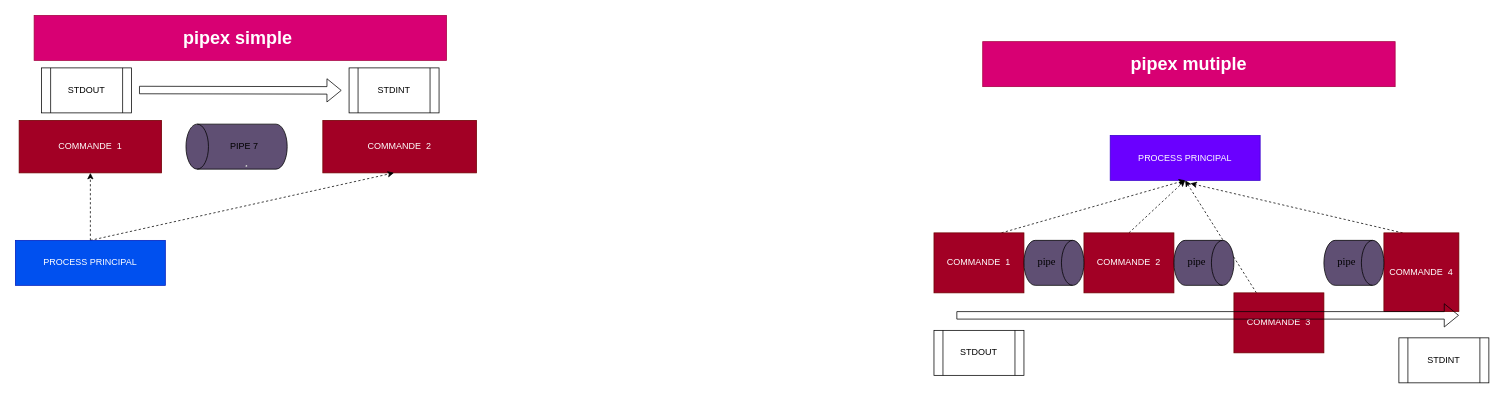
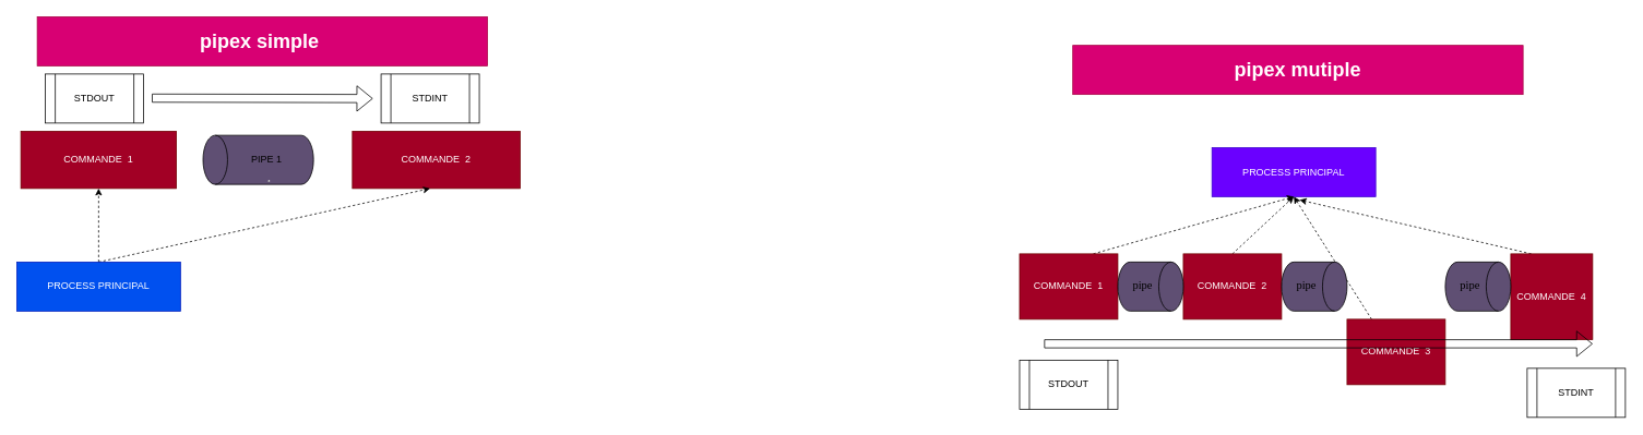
  <mxCell id="0" />
  <mxCell id="1" parent="0" />
  <mxCell id="2" value="COMMANDE&amp;nbsp; 1" style="rounded=0;whiteSpace=wrap;html=1;fillColor=#a20025;fontColor=#ffffff;strokeColor=#6F0000;" parent="1" vertex="1"><mxGeometry x="25" y="160" width="190" height="70" as="geometry" /></mxCell>
  <mxCell id="3" value="COMMANDE&amp;nbsp; 2" style="rounded=0;whiteSpace=wrap;html=1;fillColor=#a20025;fontColor=#ffffff;strokeColor=#6F0000;" parent="1" vertex="1"><mxGeometry x="430" y="160" width="205" height="70" as="geometry" /></mxCell>
  <mxCell id="4" value="&lt;hr&gt;" style="shape=cylinder3;whiteSpace=wrap;html=1;boundedLbl=1;backgroundOutline=1;size=15;rotation=-90;align=left;fillColor=#5F4F73;" parent="1" vertex="1"><mxGeometry x="285" y="127.5" width="60" height="135" as="geometry" /></mxCell>
- <mxCell id="5" value="PIPE 7" style="text;html=1;align=center;verticalAlign=middle;resizable=0;points=[];autosize=1;strokeColor=none;fillColor=none;" parent="1" vertex="1"><mxGeometry x="295" y="180" width="60" height="30" as="geometry" /></mxCell>
+ <mxCell id="5" value="PIPE 1" style="text;html=1;align=center;verticalAlign=middle;resizable=0;points=[];autosize=1;strokeColor=none;fillColor=none;" parent="1" vertex="1"><mxGeometry x="295" y="180" width="60" height="30" as="geometry" /></mxCell>
  <mxCell id="6" value="STDOUT" style="shape=process;whiteSpace=wrap;html=1;backgroundOutline=1;" parent="1" vertex="1"><mxGeometry x="55" y="90" width="120" height="60" as="geometry" /></mxCell>
  <mxCell id="7" value="STDINT" style="shape=process;whiteSpace=wrap;html=1;backgroundOutline=1;" parent="1" vertex="1"><mxGeometry x="465" y="90" width="120" height="60" as="geometry" /></mxCell>
  <mxCell id="8" value="" style="shape=flexArrow;endArrow=classic;html=1;" parent="1" edge="1"><mxGeometry width="50" height="50" relative="1" as="geometry"><mxPoint x="185" y="119.5" as="sourcePoint" /><mxPoint x="455" y="120" as="targetPoint" /></mxGeometry></mxCell>
  <mxCell id="9" style="html=1;exitX=0.5;exitY=0;exitDx=0;exitDy=0;entryX=0.5;entryY=1;entryDx=0;entryDy=0;dashed=1;" parent="1" source="11" target="2" edge="1"><mxGeometry relative="1" as="geometry" /></mxCell>
  <mxCell id="10" style="edgeStyle=none;html=1;exitX=0.5;exitY=0;exitDx=0;exitDy=0;entryX=0.463;entryY=1;entryDx=0;entryDy=0;entryPerimeter=0;dashed=1;" parent="1" source="11" target="3" edge="1"><mxGeometry relative="1" as="geometry" /></mxCell>
  <mxCell id="11" value="PROCESS PRINCIPAL" style="rounded=0;whiteSpace=wrap;html=1;fillColor=#0050ef;fontColor=#ffffff;strokeColor=#001DBC;" parent="1" vertex="1"><mxGeometry x="20" y="320" width="200" height="60" as="geometry" /></mxCell>
  <mxCell id="12" value="&lt;h1&gt;pipex simple&amp;nbsp;&lt;/h1&gt;" style="rounded=0;whiteSpace=wrap;html=1;fillColor=#d80073;fontColor=#ffffff;strokeColor=#A50040;" parent="1" vertex="1"><mxGeometry x="45" y="20" width="550" height="60" as="geometry" /></mxCell>
  <mxCell id="13" value="&lt;h1&gt;pipex mutiple&lt;/h1&gt;" style="rounded=0;whiteSpace=wrap;html=1;fillColor=#d80073;fontColor=#ffffff;strokeColor=#A50040;" parent="1" vertex="1"><mxGeometry x="1310" y="55" width="550" height="60" as="geometry" /></mxCell>
  <mxCell id="14" value="PROCESS PRINCIPAL" style="rounded=0;whiteSpace=wrap;html=1;fillColor=#6a00ff;fontColor=#ffffff;strokeColor=#3700CC;" parent="1" vertex="1"><mxGeometry x="1480" y="180" width="200" height="60" as="geometry" /></mxCell>
  <mxCell id="15" style="edgeStyle=none;html=1;exitX=0.75;exitY=0;exitDx=0;exitDy=0;entryX=0.5;entryY=1;entryDx=0;entryDy=0;dashed=1;fontFamily=Lucida Console;fontSize=14;" parent="1" source="16" target="14" edge="1"><mxGeometry relative="1" as="geometry" /></mxCell>
  <mxCell id="16" value="COMMANDE&amp;nbsp; 1" style="rounded=0;whiteSpace=wrap;html=1;fillColor=#a20025;fontColor=#ffffff;strokeColor=#6F0000;" parent="1" vertex="1"><mxGeometry x="1245" y="310" width="120" height="80" as="geometry" /></mxCell>
  <mxCell id="17" style="edgeStyle=none;html=1;exitX=0.5;exitY=0;exitDx=0;exitDy=0;entryX=0.5;entryY=1;entryDx=0;entryDy=0;dashed=1;fontFamily=Lucida Console;fontSize=14;" parent="1" source="18" target="14" edge="1"><mxGeometry relative="1" as="geometry" /></mxCell>
  <mxCell id="18" value="COMMANDE&amp;nbsp; 2" style="rounded=0;whiteSpace=wrap;html=1;fillColor=#a20025;fontColor=#ffffff;strokeColor=#6F0000;" parent="1" vertex="1"><mxGeometry x="1445" y="310" width="120" height="80" as="geometry" /></mxCell>
  <mxCell id="19" style="edgeStyle=none;html=1;exitX=0.25;exitY=0;exitDx=0;exitDy=0;entryX=0.5;entryY=1;entryDx=0;entryDy=0;dashed=1;fontFamily=Lucida Console;fontSize=14;" parent="1" source="20" target="14" edge="1"><mxGeometry relative="1" as="geometry" /></mxCell>
  <mxCell id="20" value="COMMANDE&amp;nbsp; 3" style="rounded=0;whiteSpace=wrap;html=1;fillColor=#a20025;fontColor=#ffffff;strokeColor=#6F0000;" parent="1" vertex="1"><mxGeometry x="1645" y="390" width="120" height="80" as="geometry" /></mxCell>
  <mxCell id="21" style="edgeStyle=none;html=1;exitX=0.25;exitY=0;exitDx=0;exitDy=0;entryX=0.535;entryY=1.067;entryDx=0;entryDy=0;entryPerimeter=0;dashed=1;fontFamily=Lucida Console;fontSize=14;" parent="1" source="22" target="14" edge="1"><mxGeometry relative="1" as="geometry" /></mxCell>
  <mxCell id="22" value="COMMANDE&amp;nbsp; 4" style="rounded=0;whiteSpace=wrap;html=1;fillColor=#a20025;fontColor=#ffffff;strokeColor=#6F0000;" parent="1" vertex="1"><mxGeometry x="1845" y="310" width="100" height="105" as="geometry" /></mxCell>
  <mxCell id="23" value="" style="shape=cylinder3;whiteSpace=wrap;html=1;boundedLbl=1;backgroundOutline=1;size=15;fontFamily=Lucida Console;fontSize=14;fillColor=#5F4F73;rotation=90;" parent="1" vertex="1"><mxGeometry x="1375" y="310" width="60" height="80" as="geometry" /></mxCell>
  <mxCell id="24" value="" style="shape=cylinder3;whiteSpace=wrap;html=1;boundedLbl=1;backgroundOutline=1;size=15;fontFamily=Lucida Console;fontSize=14;fillColor=#5F4F73;rotation=90;" parent="1" vertex="1"><mxGeometry x="1775" y="310" width="60" height="80" as="geometry" /></mxCell>
  <mxCell id="25" value="" style="shape=cylinder3;whiteSpace=wrap;html=1;boundedLbl=1;backgroundOutline=1;size=15;fontFamily=Lucida Console;fontSize=14;fillColor=#5F4F73;rotation=90;" parent="1" vertex="1"><mxGeometry x="1575" y="310" width="60" height="80" as="geometry" /></mxCell>
  <mxCell id="26" value="pipe" style="text;html=1;align=center;verticalAlign=middle;resizable=0;points=[];autosize=1;strokeColor=none;fillColor=none;fontSize=14;fontFamily=Lucida Console;" parent="1" vertex="1"><mxGeometry x="1365" y="335" width="60" height="30" as="geometry" /></mxCell>
  <mxCell id="27" value="pipe" style="text;html=1;align=center;verticalAlign=middle;resizable=0;points=[];autosize=1;strokeColor=none;fillColor=none;fontSize=14;fontFamily=Lucida Console;" parent="1" vertex="1"><mxGeometry x="1765" y="335" width="60" height="30" as="geometry" /></mxCell>
  <mxCell id="28" value="pipe" style="text;html=1;align=center;verticalAlign=middle;resizable=0;points=[];autosize=1;strokeColor=none;fillColor=none;fontSize=14;fontFamily=Lucida Console;" parent="1" vertex="1"><mxGeometry x="1565" y="335" width="60" height="30" as="geometry" /></mxCell>
  <mxCell id="29" value="" style="shape=flexArrow;endArrow=classic;html=1;" parent="1" edge="1"><mxGeometry width="50" height="50" relative="1" as="geometry"><mxPoint x="1275" y="420" as="sourcePoint" /><mxPoint x="1945" y="420" as="targetPoint" /></mxGeometry></mxCell>
  <mxCell id="30" value="STDOUT" style="shape=process;whiteSpace=wrap;html=1;backgroundOutline=1;" parent="1" vertex="1"><mxGeometry x="1245" y="440" width="120" height="60" as="geometry" /></mxCell>
  <mxCell id="31" value="STDINT" style="shape=process;whiteSpace=wrap;html=1;backgroundOutline=1;" parent="1" vertex="1"><mxGeometry x="1865" y="450" width="120" height="60" as="geometry" /></mxCell>
